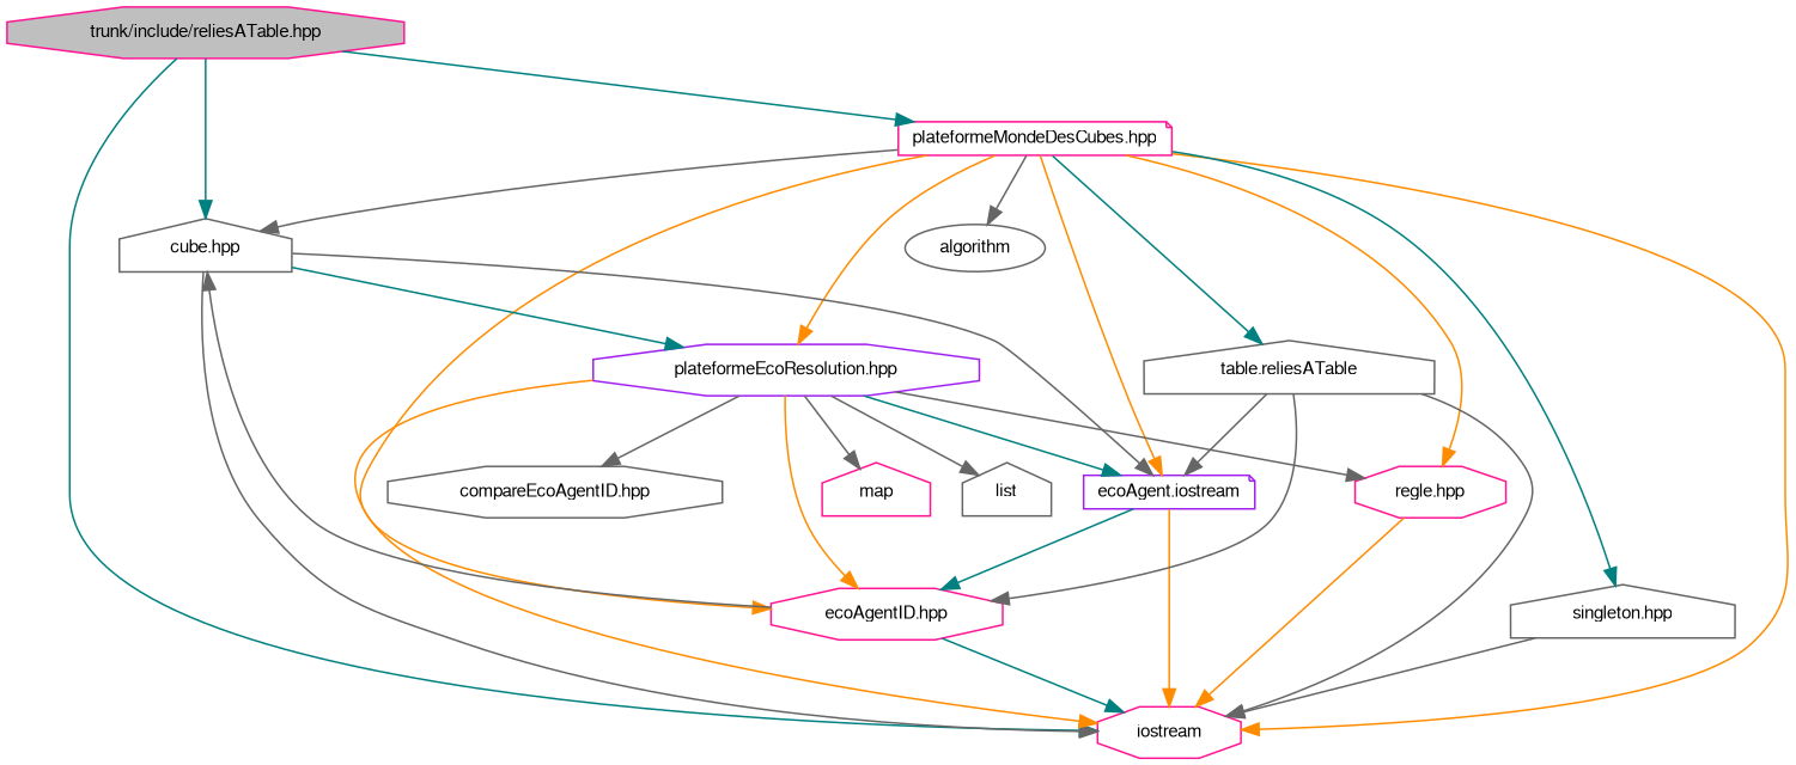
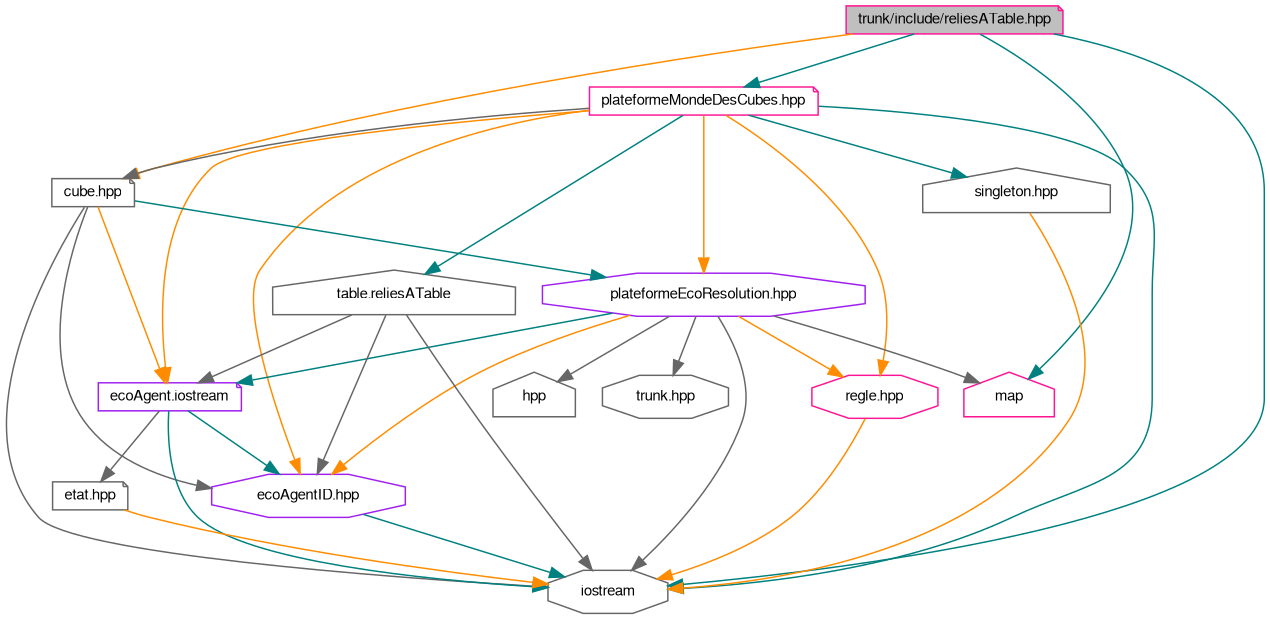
  digraph {
    node [color=gray40 fillcolor=white fontname=FreeSans fontsize=10 shape=octagon style=filled]
    edge [color=gray40 fontname=FreeSans fontsize=10 labelfontname=FreeSans labelfontsize=10 style=solid]
-   n1 [color=deeppink fillcolor=grey75 fontcolor=black height=0.2 label="trunk/include/reliesATable.hpp" width=0.4]
+   n1 [color=deeppink fillcolor=grey75 fontcolor=black height=0.2 label="trunk/include/reliesATable.hpp" shape=note width=0.4]
    n2 [color=deeppink height=0.2 label="plateformeMondeDesCubes.hpp" shape=note width=0.4]
-   n3 [color=deeppink height=0.2 label=iostream width=0.4]
+   n3 [height=0.2 label=iostream width=0.4]
    n4 [color=deeppink height=0.2 label=map shape=house width=0.4]
-   n5 [height=0.2 label="cube.hpp" shape=house width=0.4]
+   n5 [height=0.2 label="cube.hpp" shape=note width=0.4]
    n6 [color=deeppink height=0.2 label="regle.hpp" width=0.4]
    n7 [color=purple height=0.2 label="plateformeEcoResolution.hpp" width=0.4]
-   n8 [color=deeppink height=0.2 label="ecoAgentID.hpp" width=0.4]
+   n8 [color=purple height=0.2 label="ecoAgentID.hpp" width=0.4]
    n9 [color=purple height=0.2 label="ecoAgent.iostream" shape=note width=0.4]
    n10 [height=0.2 label="singleton.hpp" shape=house width=0.4]
    n11 [height=0.2 label="table.reliesATable" shape=house width=0.4]
-   n12 [height=0.2 label=algorithm shape=ellipse width=0.4]
-   n13 [height=0.2 label=list shape=house width=0.4]
-   n14 [height=0.2 label="compareEcoAgentID.hpp" width=0.4]
+   n13 [height=0.2 label=hpp shape=house width=0.4]
+   n14 [height=0.2 label="trunk.hpp" width=0.4]
+   n15 [height=0.2 label="etat.hpp" shape=note width=0.4]
    n1 -> n2 [color=teal]
    n1 -> n3 [color=teal]
-   n1 -> n5 [color=teal]
-   n2 -> n3 [color=darkorange]
+   n1 -> n4 [color=teal]
+   n1 -> n5 [color=darkorange]
+   n2 -> n3 [color=teal]
    n2 -> n5
    n2 -> n6 [color=darkorange]
    n2 -> n7 [color=darkorange]
    n2 -> n8 [color=darkorange]
    n2 -> n9 [color=darkorange]
    n2 -> n10 [color=teal]
    n2 -> n11 [color=teal]
-   n2 -> n12
    n5 -> n3
    n5 -> n7 [color=teal]
-   n8 -> n5
-   n5 -> n9
+   n5 -> n8
+   n5 -> n9 [color=darkorange]
    n6 -> n3 [color=darkorange]
-   n7 -> n3 [color=darkorange]
+   n7 -> n3
    n7 -> n4
-   n7 -> n6
+   n7 -> n6 [color=darkorange]
    n7 -> n8 [color=darkorange]
    n7 -> n9 [color=teal]
    n7 -> n13
    n7 -> n14
    n8 -> n3 [color=teal]
-   n9 -> n3 [color=darkorange]
+   n9 -> n3 [color=teal]
    n9 -> n8 [color=teal]
-   n10 -> n3
+   n9 -> n15
+   n10 -> n3 [color=darkorange]
    n11 -> n3
    n11 -> n8
    n11 -> n9
+   n15 -> n3 [color=darkorange]
  }
